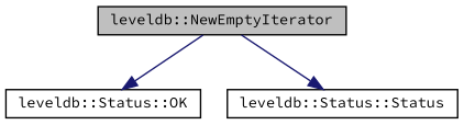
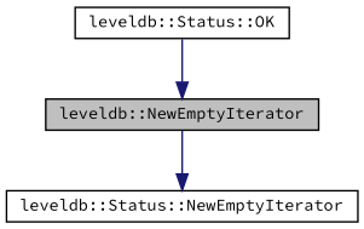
  digraph {
    fontname="Source Code Pro"
    rankdir=TB
    node [color=black fillcolor=white fontname="Source Code Pro" fontsize=10 shape=record style=filled]
    edge [color=midnightblue fontname="Source Code Pro" fontsize=10 labelfontname=Helvetica labelfontsize=10 style=solid]
    n1 [fillcolor=grey75 fontcolor=black height=0.2 label="leveldb::NewEmptyIterator" width=0.4]
    n2 [height=0.2 label="leveldb::Status::OK" width=0.4]
-   n3 [height=0.2 label="leveldb::Status::Status" width=0.4]
-   n1 -> n2
+   n3 [height=0.2 label="leveldb::Status::NewEmptyIterator" width=0.4]
+   n2 -> n1
    n1 -> n3
  }
